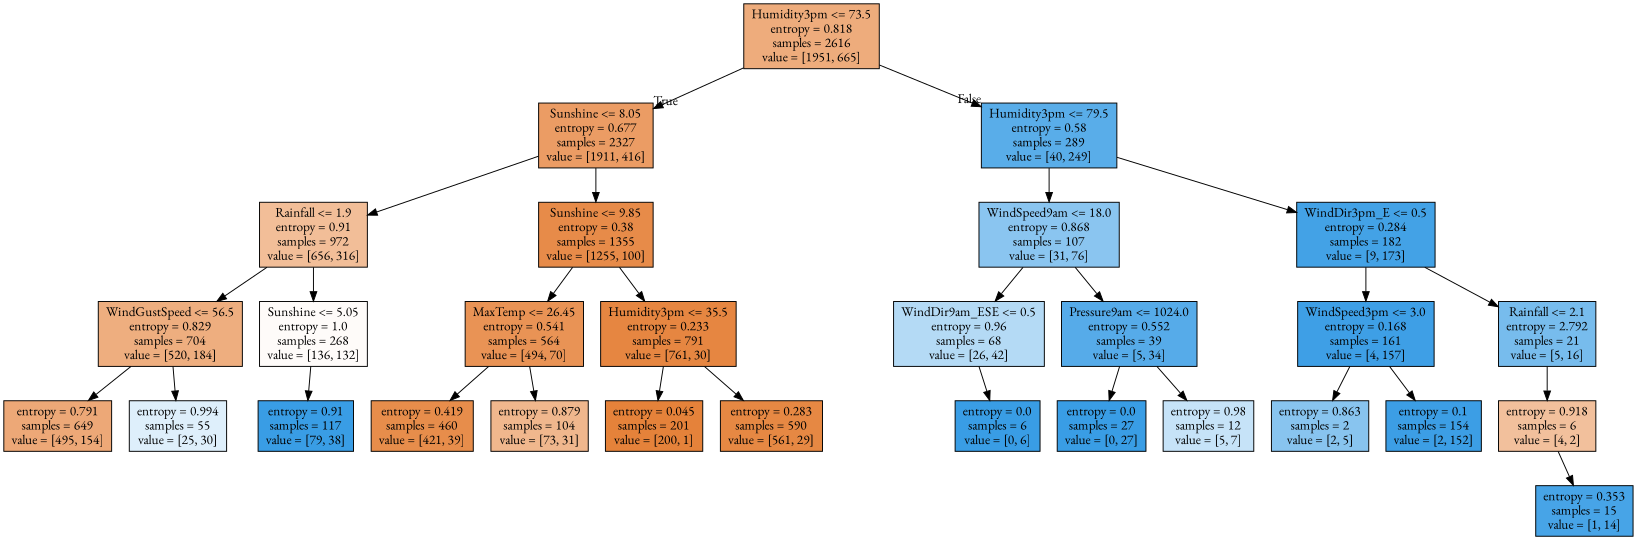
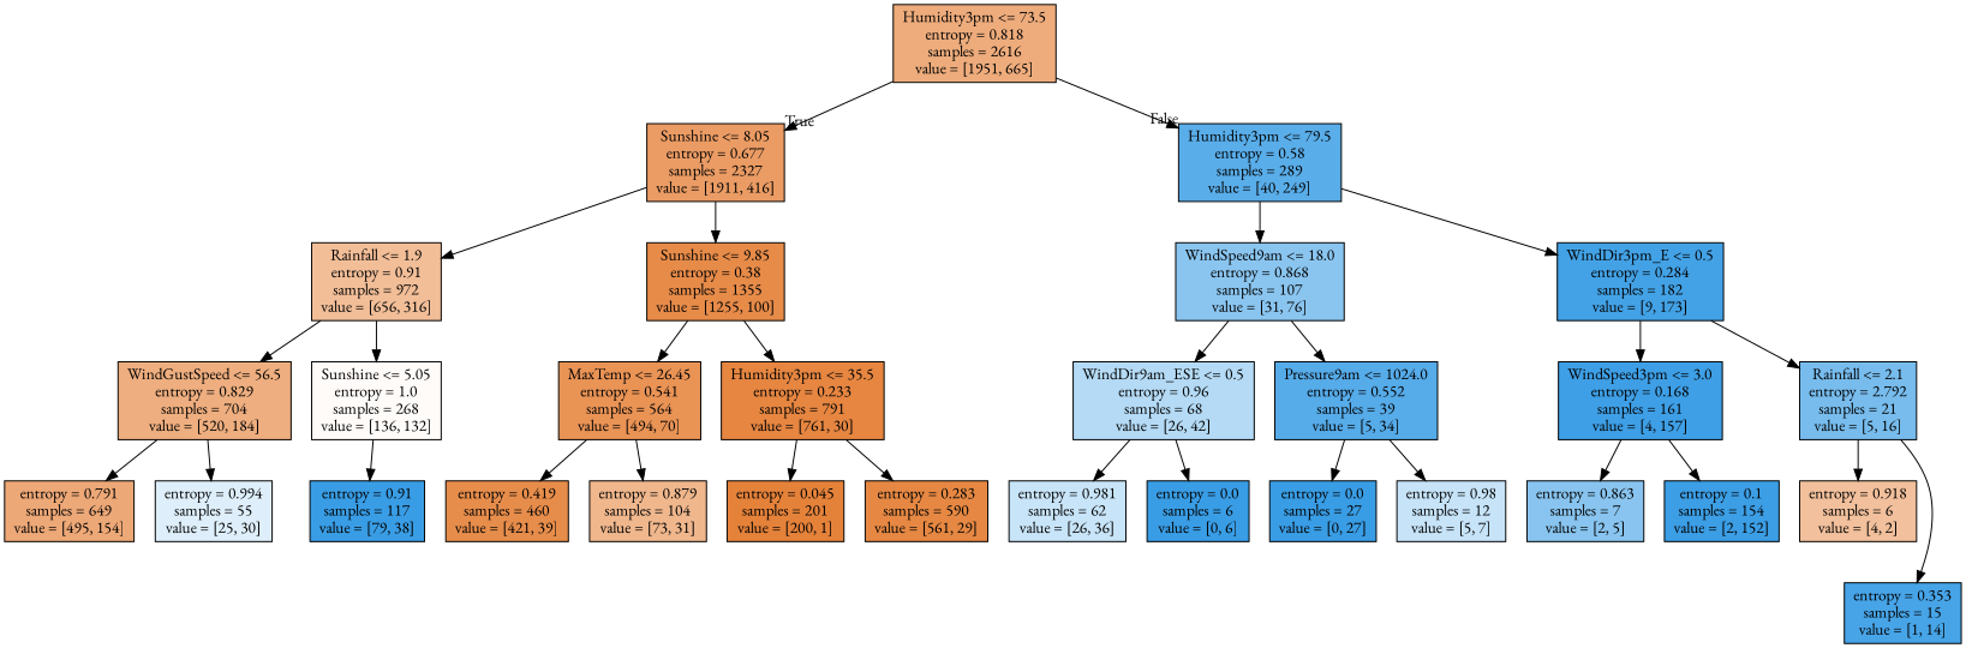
  digraph {
    fontname="EB Garamond"
    node [color=black fillcolor="#399de5" fontname="EB Garamond" shape=box style=filled]
    edge [fontname="EB Garamond"]
    n1 [fillcolor="#eeac7c" label="Humidity3pm <= 73.5\nentropy = 0.818\nsamples = 2616\nvalue = [1951, 665]"]
    n2 [fillcolor="#eb9c64" label="Sunshine <= 8.05\nentropy = 0.677\nsamples = 2327\nvalue = [1911, 416]"]
    n3 [fillcolor="#59ade9" label="Humidity3pm <= 79.5\nentropy = 0.58\nsamples = 289\nvalue = [40, 249]"]
    n4 [fillcolor="#f2be98" label="Rainfall <= 1.9\nentropy = 0.91\nsamples = 972\nvalue = [656, 316]"]
    n5 [fillcolor="#e78b49" label="Sunshine <= 9.85\nentropy = 0.38\nsamples = 1355\nvalue = [1255, 100]"]
    n6 [fillcolor="#8ac5f0" label="WindSpeed9am <= 18.0\nentropy = 0.868\nsamples = 107\nvalue = [31, 76]"]
    n7 [fillcolor="#43a2e6" label="WindDir3pm_E <= 0.5\nentropy = 0.284\nsamples = 182\nvalue = [9, 173]"]
    n8 [fillcolor="#eeae7f" label="WindGustSpeed <= 56.5\nentropy = 0.829\nsamples = 704\nvalue = [520, 184]"]
    n9 [fillcolor="#fefbf9" label="Sunshine <= 5.05\nentropy = 1.0\nsamples = 268\nvalue = [136, 132]"]
    n10 [fillcolor="#e99355" label="MaxTemp <= 26.45\nentropy = 0.541\nsamples = 564\nvalue = [494, 70]"]
    n11 [fillcolor="#e68641" label="Humidity3pm <= 35.5\nentropy = 0.233\nsamples = 791\nvalue = [761, 30]"]
    n12 [fillcolor="#eda877" label="entropy = 0.791\nsamples = 649\nvalue = [495, 154]"]
    n13 [fillcolor="#deeffb" label="entropy = 0.994\nsamples = 55\nvalue = [25, 30]"]
    n14 [label="entropy = 0.91\nsamples = 117\nvalue = [79, 38]"]
    n15 [fillcolor="#e78d4b" label="entropy = 0.419\nsamples = 460\nvalue = [421, 39]"]
    n16 [fillcolor="#f0b78d" label="entropy = 0.879\nsamples = 104\nvalue = [73, 31]"]
    n17 [fillcolor="#e5823a" label="entropy = 0.045\nsamples = 201\nvalue = [200, 1]"]
    n18 [fillcolor="#e68843" label="entropy = 0.283\nsamples = 590\nvalue = [561, 29]"]
    n19 [fillcolor="#b4daf5" label="WindDir9am_ESE <= 0.5\nentropy = 0.96\nsamples = 68\nvalue = [26, 42]"]
    n20 [fillcolor="#56abe9" label="Pressure9am <= 1024.0\nentropy = 0.552\nsamples = 39\nvalue = [5, 34]"]
    n21 [fillcolor="#3e9fe6" label="WindSpeed3pm <= 3.0\nentropy = 0.168\nsamples = 161\nvalue = [4, 157]"]
    n22 [fillcolor="#77bced" label="Rainfall <= 2.1\nentropy = 2.792\nsamples = 21\nvalue = [5, 16]"]
+   n23 [fillcolor="#c8e4f8" label="entropy = 0.981\nsamples = 62\nvalue = [26, 36]"]
    n24 [label="entropy = 0.0\nsamples = 6\nvalue = [0, 6]"]
    n25 [label="entropy = 0.0\nsamples = 27\nvalue = [0, 27]"]
    n26 [fillcolor="#c6e3f8" label="entropy = 0.98\nsamples = 12\nvalue = [5, 7]"]
-   n27 [fillcolor="#88c4ef" label="entropy = 0.863\nsamples = 2\nvalue = [2, 5]"]
+   n27 [fillcolor="#88c4ef" label="entropy = 0.863\nsamples = 7\nvalue = [2, 5]"]
    n28 [fillcolor="#3c9ee5" label="entropy = 0.1\nsamples = 154\nvalue = [2, 152]"]
    n29 [fillcolor="#f2c09c" label="entropy = 0.918\nsamples = 6\nvalue = [4, 2]"]
    n30 [fillcolor="#47a4e7" label="entropy = 0.353\nsamples = 15\nvalue = [1, 14]"]
    n1 -> n2 [headlabel=True labelangle=45 labeldistance=2.5]
    n1 -> n3 [headlabel=False labelangle=-45 labeldistance=2.5]
    n2 -> n4
    n2 -> n5
    n3 -> n6
    n3 -> n7
    n4 -> n8
    n4 -> n9
    n5 -> n10
    n5 -> n11
    n6 -> n19
    n6 -> n20
    n7 -> n21
    n7 -> n22
    n8 -> n12
    n8 -> n13
    n9 -> n14
    n10 -> n15
    n10 -> n16
    n11 -> n17
    n11 -> n18
+   n19 -> n23
    n19 -> n24
    n20 -> n25
    n20 -> n26
    n21 -> n27
    n21 -> n28
    n22 -> n29
-   n29 -> n30
+   n22 -> n30
  }
